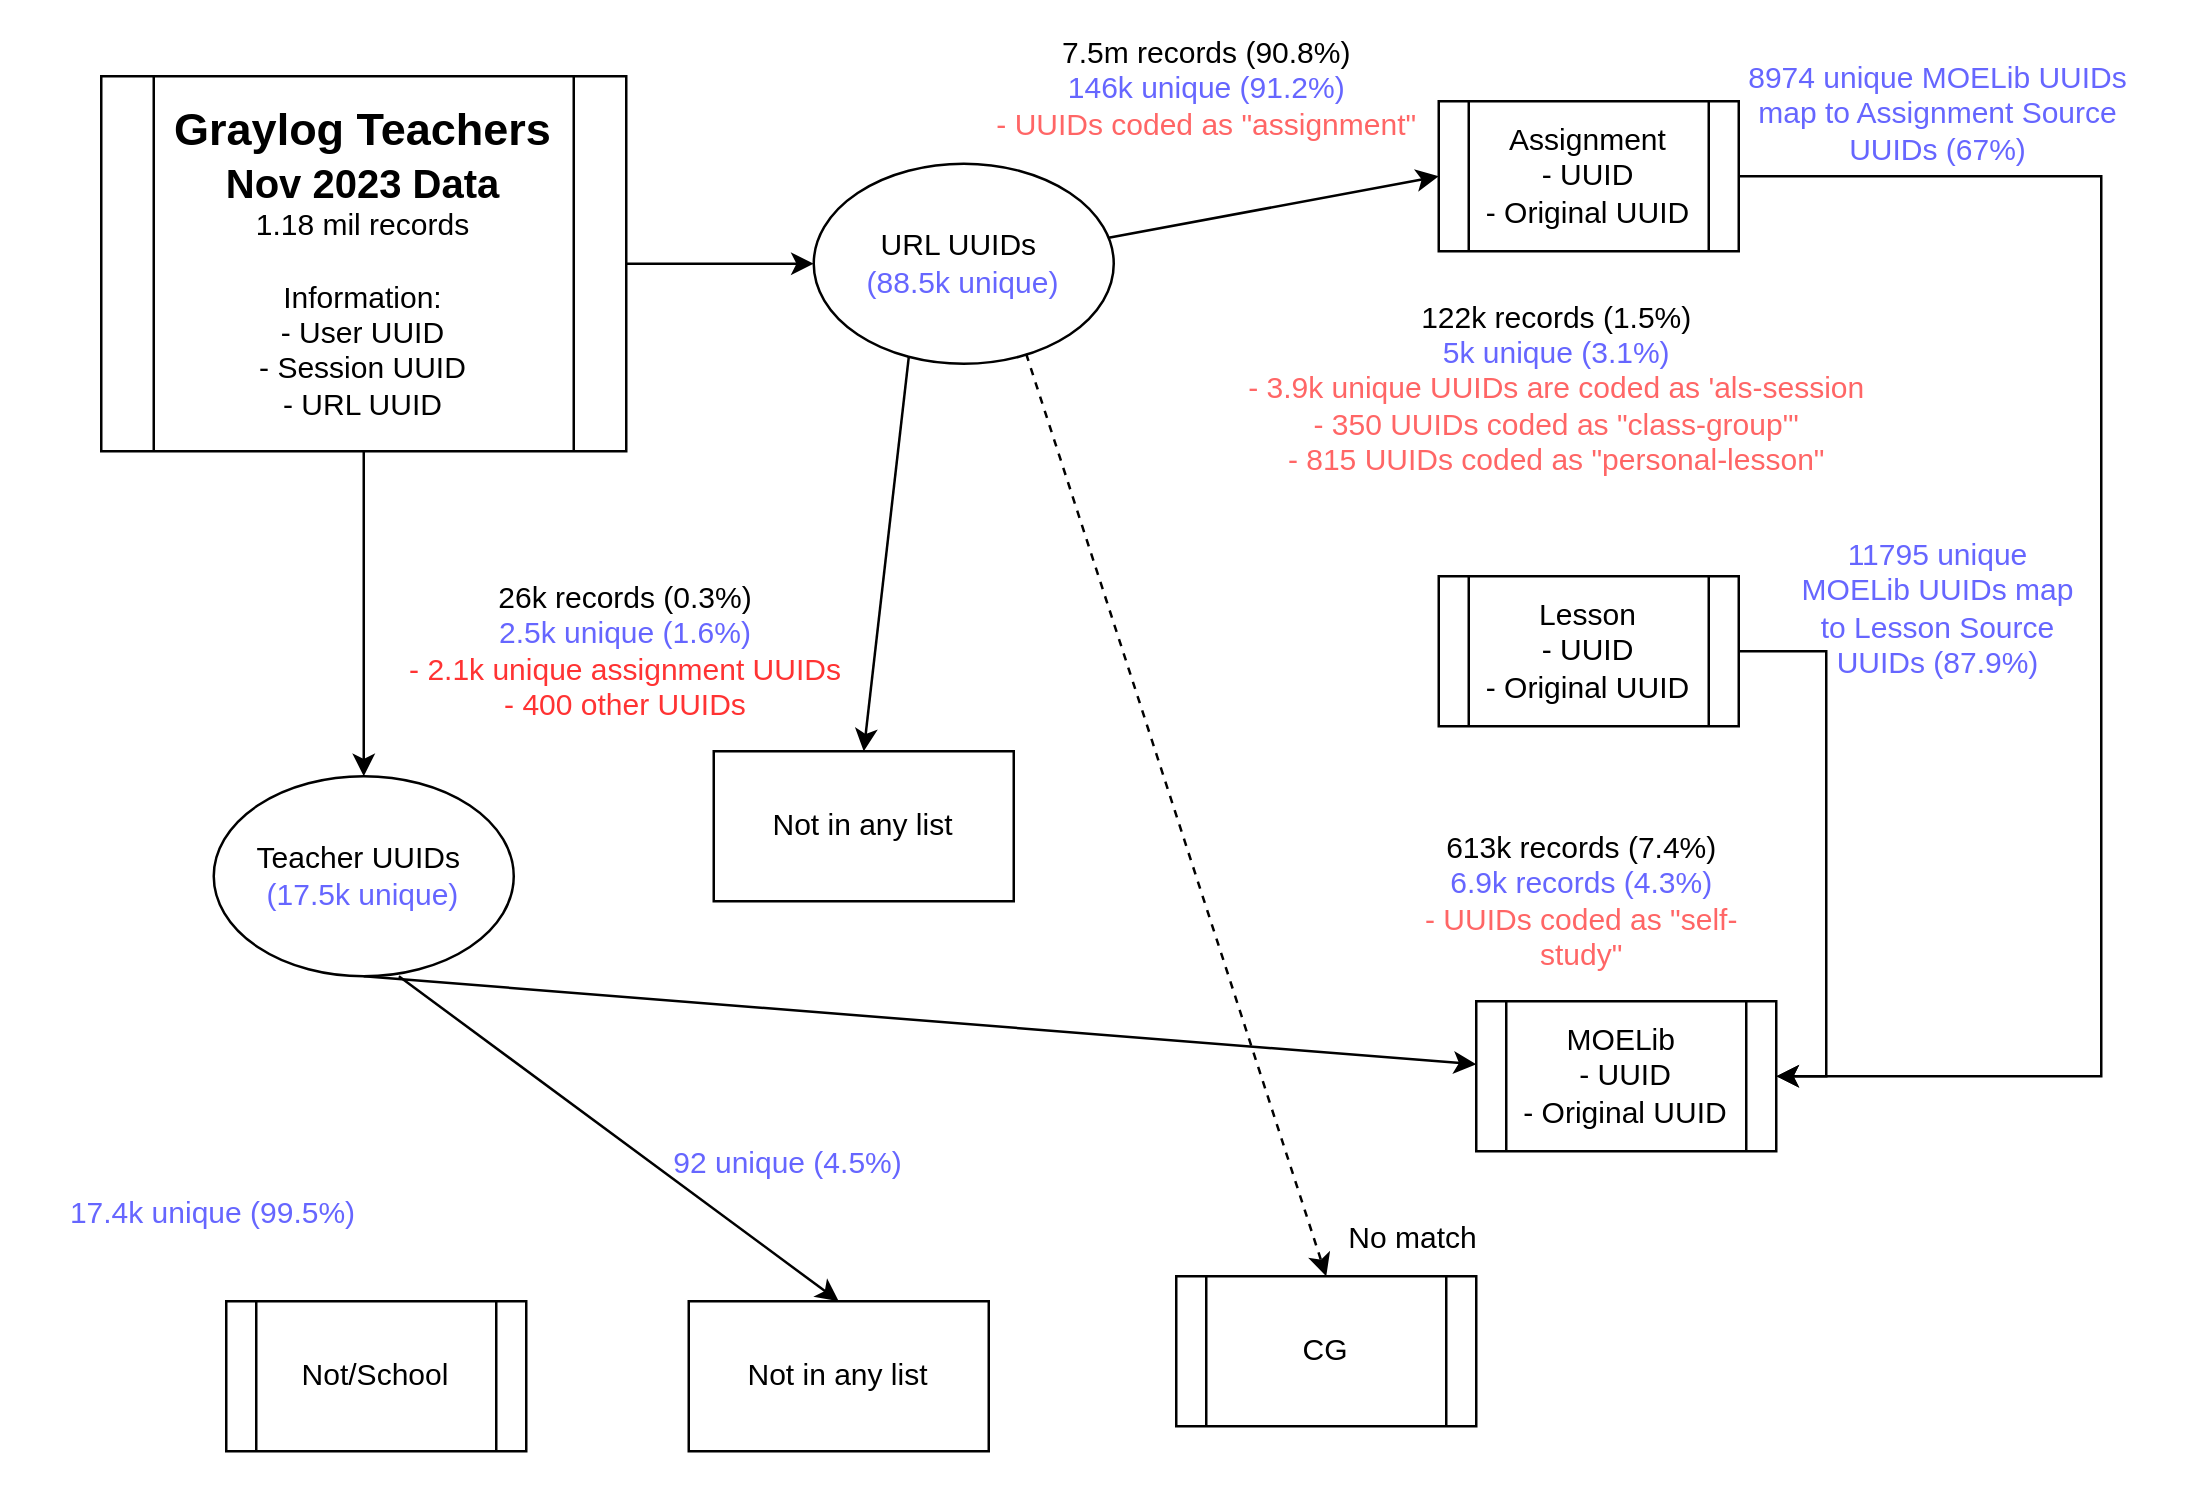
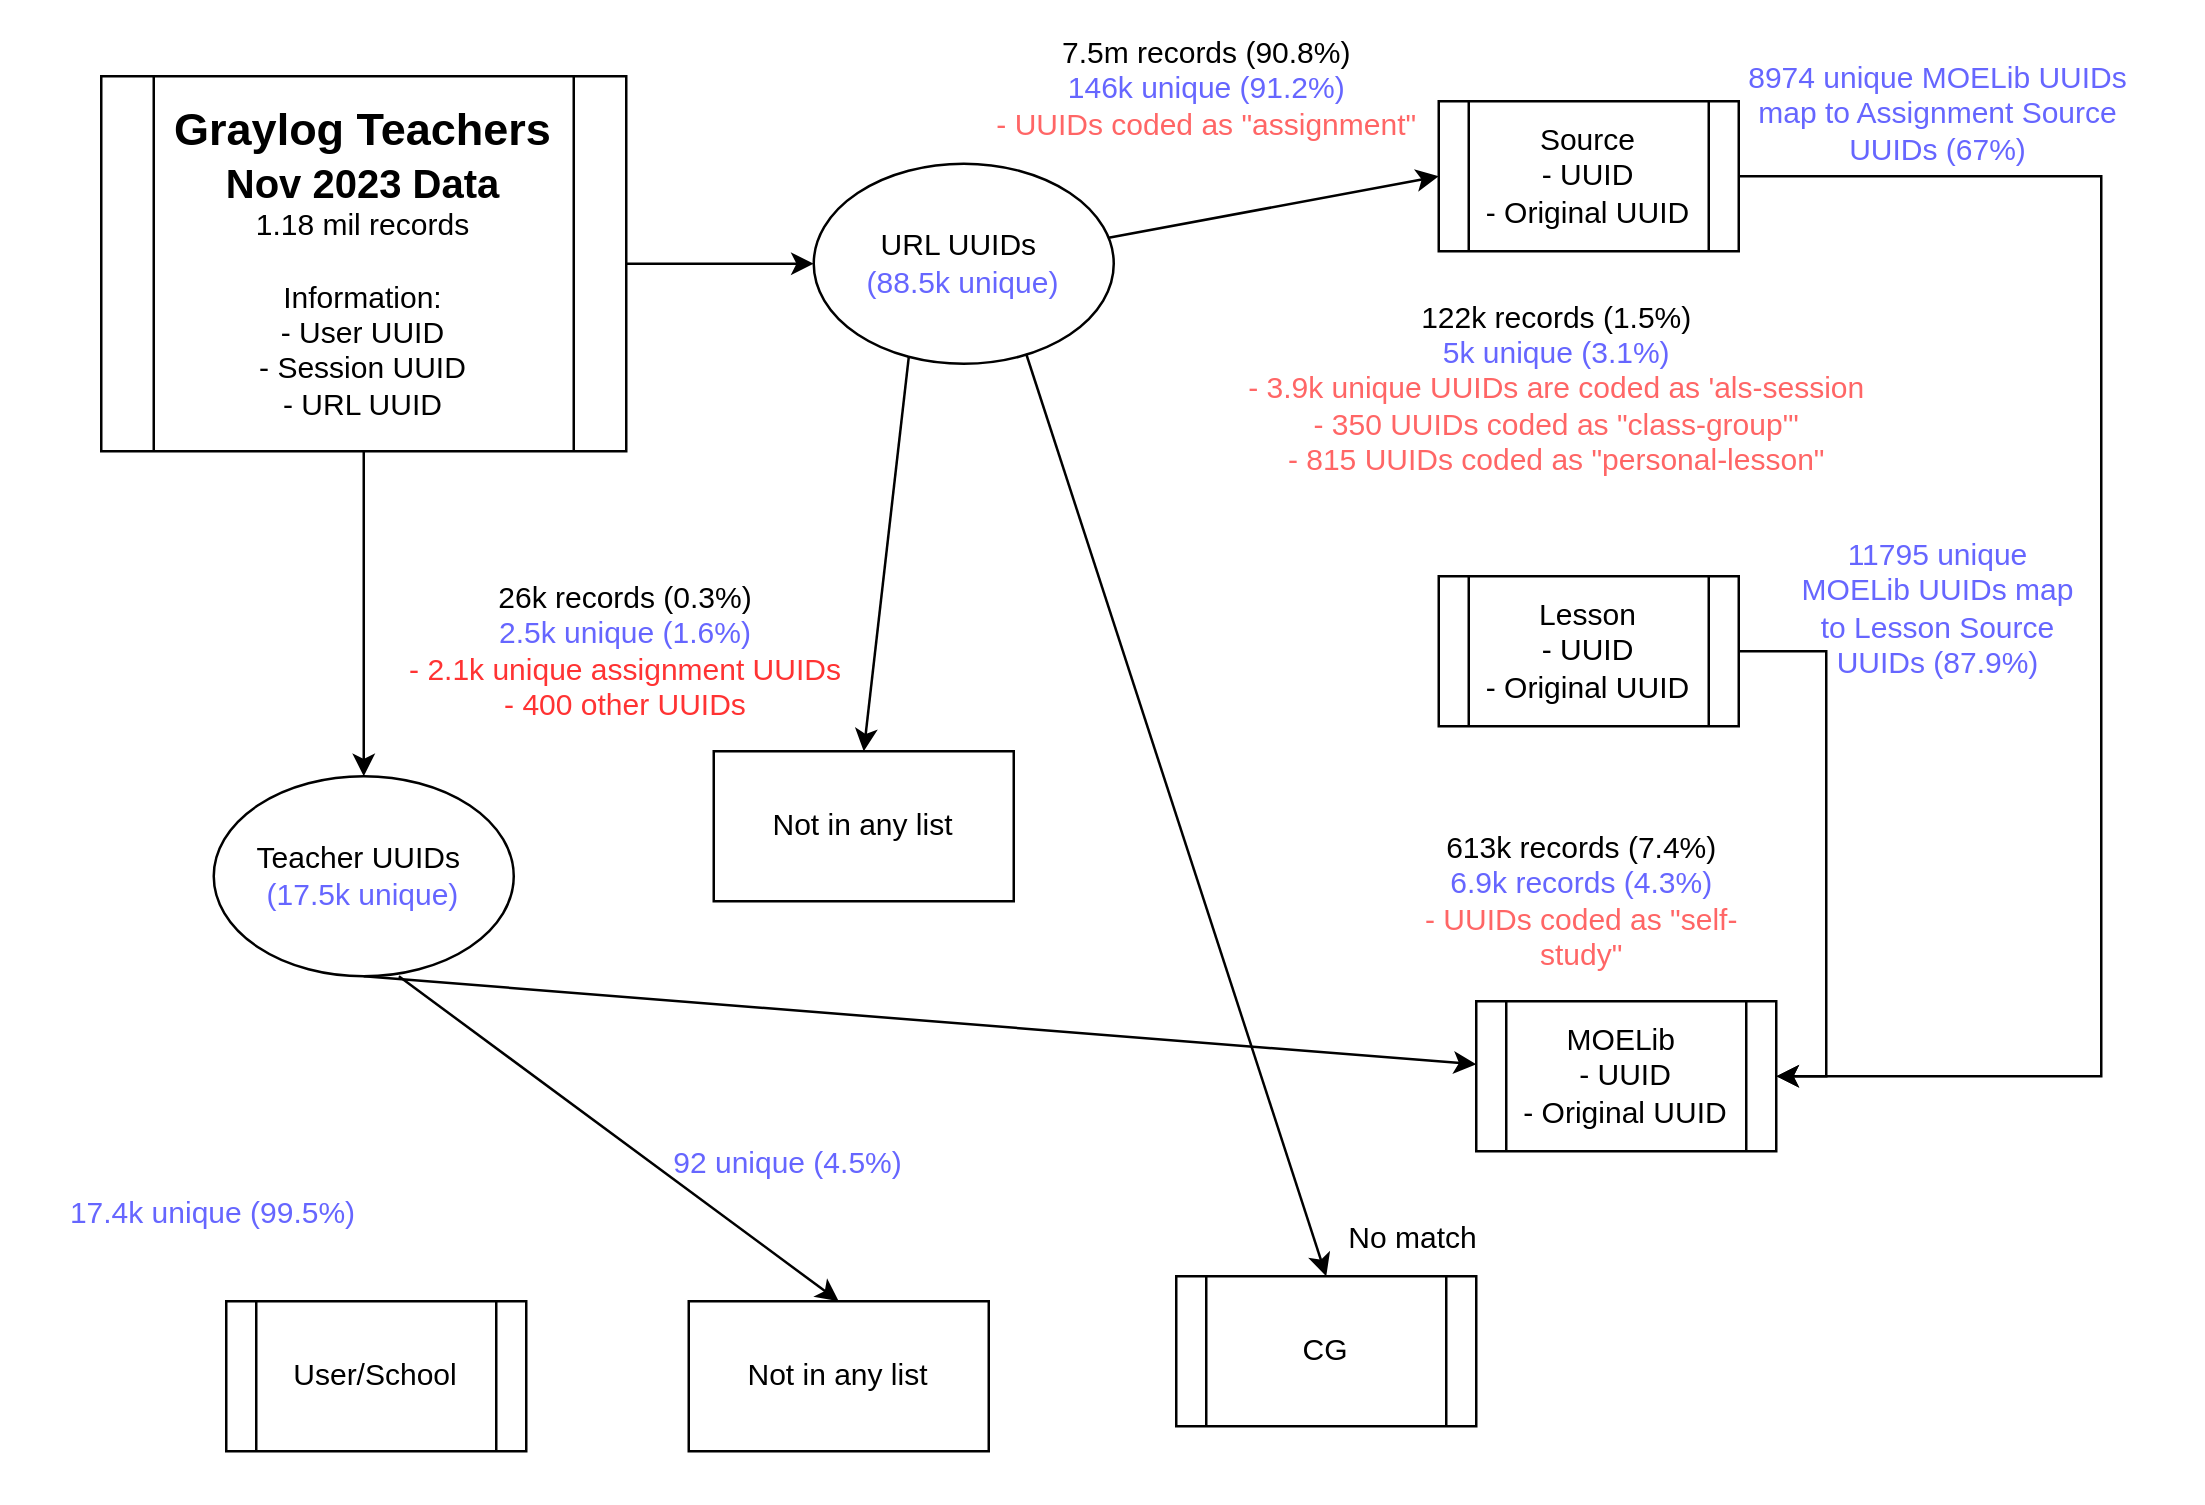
  <mxCell id="0" />
  <mxCell id="1" parent="0" />
  <mxCell id="2" style="edgeStyle=orthogonalEdgeStyle;rounded=0;orthogonalLoop=1;jettySize=auto;html=1;" parent="1" source="4" target="5" edge="1"><mxGeometry relative="1" as="geometry" /></mxCell>
  <mxCell id="3" style="edgeStyle=orthogonalEdgeStyle;rounded=0;orthogonalLoop=1;jettySize=auto;html=1;" parent="1" source="4" target="6" edge="1"><mxGeometry relative="1" as="geometry" /></mxCell>
  <mxCell id="4" value="&lt;font style=&quot;font-size: 18px;&quot;&gt;&lt;b&gt;Graylog Teachers&lt;/b&gt;&lt;/font&gt;&lt;div&gt;&lt;font size=&quot;3&quot;&gt;&lt;b&gt;Nov 2023 Data&lt;/b&gt;&lt;/font&gt;&lt;/div&gt;&lt;div&gt;1.18 mil records&lt;/div&gt;&lt;div&gt;&lt;br&gt;&lt;/div&gt;&lt;div&gt;Information:&lt;br&gt;- User UUID&lt;/div&gt;&lt;div&gt;- Session UUID&lt;/div&gt;&lt;div&gt;- URL UUID&lt;/div&gt;" style="shape=process;whiteSpace=wrap;html=1;backgroundOutline=1;" parent="1" vertex="1"><mxGeometry x="40" y="30" width="210" height="150" as="geometry" /></mxCell>
  <mxCell id="5" value="URL UUIDs&amp;nbsp;&lt;div&gt;&lt;font color=&quot;#6666ff&quot;&gt;(88.5k unique)&lt;/font&gt;&lt;/div&gt;" style="ellipse;whiteSpace=wrap;html=1;" parent="1" vertex="1"><mxGeometry x="325" y="65" width="120" height="80" as="geometry" /></mxCell>
  <mxCell id="6" value="Teacher UUIDs&amp;nbsp;&lt;div&gt;&lt;font color=&quot;#6666ff&quot;&gt;(17.5k unique)&lt;/font&gt;&lt;/div&gt;" style="ellipse;whiteSpace=wrap;html=1;" parent="1" vertex="1"><mxGeometry x="85" y="310" width="120" height="80" as="geometry" /></mxCell>
  <mxCell id="7" style="edgeStyle=orthogonalEdgeStyle;rounded=0;orthogonalLoop=1;jettySize=auto;html=1;entryX=1;entryY=0.5;entryDx=0;entryDy=0;" parent="1" source="8" target="11" edge="1"><mxGeometry relative="1" as="geometry"><Array as="points"><mxPoint x="840" y="70" /><mxPoint x="840" y="430" /></Array></mxGeometry></mxCell>
- <mxCell id="8" value="Assignment&lt;div&gt;&lt;div&gt;- UUID&lt;/div&gt;&lt;/div&gt;&lt;div&gt;- Original UUID&lt;/div&gt;" style="shape=process;whiteSpace=wrap;html=1;backgroundOutline=1;" parent="1" vertex="1"><mxGeometry x="575" y="40" width="120" height="60" as="geometry" /></mxCell>
+ <mxCell id="8" value="Source&lt;div&gt;&lt;div&gt;- UUID&lt;/div&gt;&lt;/div&gt;&lt;div&gt;- Original UUID&lt;/div&gt;" style="shape=process;whiteSpace=wrap;html=1;backgroundOutline=1;" parent="1" vertex="1"><mxGeometry x="575" y="40" width="120" height="60" as="geometry" /></mxCell>
  <mxCell id="9" style="edgeStyle=orthogonalEdgeStyle;rounded=0;orthogonalLoop=1;jettySize=auto;html=1;entryX=1;entryY=0.5;entryDx=0;entryDy=0;" parent="1" source="10" target="11" edge="1"><mxGeometry relative="1" as="geometry"><Array as="points"><mxPoint x="730" y="260" /><mxPoint x="730" y="430" /></Array></mxGeometry></mxCell>
  <mxCell id="10" value="Lesson&lt;div&gt;- UUID&lt;/div&gt;&lt;div&gt;- Original UUID&lt;/div&gt;" style="shape=process;whiteSpace=wrap;html=1;backgroundOutline=1;" parent="1" vertex="1"><mxGeometry x="575" y="230" width="120" height="60" as="geometry" /></mxCell>
  <mxCell id="11" value="MOELib&amp;nbsp;&lt;div&gt;- UUID&lt;/div&gt;&lt;div&gt;- Original UUID&lt;/div&gt;" style="shape=process;whiteSpace=wrap;html=1;backgroundOutline=1;" parent="1" vertex="1"><mxGeometry x="590" y="400" width="120" height="60" as="geometry" /></mxCell>
  <mxCell id="12" value="CG" style="shape=process;whiteSpace=wrap;html=1;backgroundOutline=1;" parent="1" vertex="1"><mxGeometry x="470" y="510" width="120" height="60" as="geometry" /></mxCell>
  <mxCell id="13" value="" style="endArrow=classic;html=1;rounded=0;entryX=0;entryY=0.5;entryDx=0;entryDy=0;" parent="1" source="5" target="8" edge="1"><mxGeometry width="50" height="50" relative="1" as="geometry"><mxPoint x="205" y="350" as="sourcePoint" /><mxPoint x="255" y="300" as="targetPoint" /></mxGeometry></mxCell>
- <mxCell id="14" value="" style="endArrow=classic;html=1;rounded=0;entryX=0.5;entryY=0;entryDx=0;entryDy=0;exitX=0.708;exitY=0.95;exitDx=0;exitDy=0;exitPerimeter=0;dashed=1;" parent="1" source="5" target="12" edge="1"><mxGeometry width="50" height="50" relative="1" as="geometry"><mxPoint x="205" y="350" as="sourcePoint" /><mxPoint x="255" y="300" as="targetPoint" /></mxGeometry></mxCell>
+ <mxCell id="14" value="" style="endArrow=classic;html=1;rounded=0;entryX=0.5;entryY=0;entryDx=0;entryDy=0;exitX=0.708;exitY=0.95;exitDx=0;exitDy=0;exitPerimeter=0;" parent="1" source="5" target="12" edge="1"><mxGeometry width="50" height="50" relative="1" as="geometry"><mxPoint x="205" y="350" as="sourcePoint" /><mxPoint x="255" y="300" as="targetPoint" /></mxGeometry></mxCell>
  <mxCell id="15" value="Not in any list" style="rounded=0;whiteSpace=wrap;html=1;" parent="1" vertex="1"><mxGeometry x="285" y="300" width="120" height="60" as="geometry" /></mxCell>
  <mxCell id="16" value="" style="endArrow=classic;html=1;rounded=0;entryX=0.5;entryY=0;entryDx=0;entryDy=0;exitX=0.317;exitY=0.963;exitDx=0;exitDy=0;exitPerimeter=0;" parent="1" source="5" target="15" edge="1"><mxGeometry width="50" height="50" relative="1" as="geometry"><mxPoint x="205" y="350" as="sourcePoint" /><mxPoint x="255" y="300" as="targetPoint" /></mxGeometry></mxCell>
  <mxCell id="17" value="&lt;div&gt;7.5m records (90.8%)&lt;/div&gt;&lt;font color=&quot;#6666ff&quot;&gt;146k unique (91.2%)&lt;/font&gt;&lt;div&gt;&lt;span style=&quot;caret-color: rgb(102, 102, 255);&quot;&gt;&lt;font color=&quot;#ff6666&quot;&gt;- UUIDs coded as &quot;assignment&quot;&lt;/font&gt;&lt;/span&gt;&lt;/div&gt;" style="text;html=1;align=center;verticalAlign=middle;whiteSpace=wrap;rounded=0;" parent="1" vertex="1"><mxGeometry x="395" y="20" width="175" height="30" as="geometry" /></mxCell>
  <mxCell id="18" value="&lt;div&gt;122k records (1.5%)&lt;/div&gt;&lt;font color=&quot;#6666ff&quot;&gt;5k unique (3.1%)&lt;/font&gt;&lt;div&gt;&lt;span style=&quot;caret-color: rgb(102, 102, 255);&quot;&gt;&lt;font color=&quot;#ff6666&quot;&gt;- 3.9k unique UUIDs are coded as 'als-session&lt;/font&gt;&lt;/span&gt;&lt;/div&gt;&lt;div&gt;&lt;font color=&quot;#ff6666&quot;&gt;&lt;span style=&quot;caret-color: rgb(102, 102, 255);&quot;&gt;- 350 UUIDs coded as &quot;class-group&quot;&lt;/span&gt;&lt;span style=&quot;caret-color: rgb(102, 102, 255);&quot;&gt;'&lt;/span&gt;&lt;/font&gt;&lt;/div&gt;&lt;div&gt;&lt;span style=&quot;caret-color: rgb(102, 102, 255);&quot;&gt;&lt;font color=&quot;#ff6666&quot;&gt;- 815 UUIDs coded as &quot;personal-lesson&quot;&lt;/font&gt;&lt;/span&gt;&lt;/div&gt;" style="text;html=1;align=center;verticalAlign=middle;whiteSpace=wrap;rounded=0;" parent="1" vertex="1"><mxGeometry x="490" y="140" width="265" height="30" as="geometry" /></mxCell>
  <mxCell id="19" value="&lt;div&gt;613k records (7.4%)&lt;br&gt;&lt;/div&gt;&lt;font color=&quot;#6666ff&quot;&gt;6.9k records (4.3%)&lt;/font&gt;&lt;div&gt;&lt;font color=&quot;#ff6666&quot;&gt;- UUIDs coded as &quot;self-study&quot;&lt;/font&gt;&lt;/div&gt;" style="text;html=1;align=center;verticalAlign=middle;whiteSpace=wrap;rounded=0;" parent="1" vertex="1"><mxGeometry x="555" y="330" width="155" height="60" as="geometry" /></mxCell>
  <mxCell id="20" value="&lt;div&gt;26k records (0.3%)&lt;/div&gt;&lt;font color=&quot;#6666ff&quot;&gt;2.5k unique&amp;nbsp;&lt;/font&gt;&lt;span style=&quot;color: rgb(102, 102, 255);&quot;&gt;(1.6%)&lt;/span&gt;&lt;div&gt;&lt;font color=&quot;#ff3333&quot;&gt;- 2.1k unique assignment UUIDs&lt;/font&gt;&lt;/div&gt;&lt;div&gt;&lt;font color=&quot;#ff3333&quot;&gt;&lt;span style=&quot;caret-color: rgb(255, 51, 51);&quot;&gt;- 400 other UUIDs&lt;/span&gt;&lt;/font&gt;&lt;/div&gt;" style="text;html=1;align=center;verticalAlign=middle;whiteSpace=wrap;rounded=0;" parent="1" vertex="1"><mxGeometry x="160" y="245" width="180" height="30" as="geometry" /></mxCell>
- <mxCell id="21" value="Not/School" style="shape=process;whiteSpace=wrap;html=1;backgroundOutline=1;" parent="1" vertex="1"><mxGeometry x="90" y="520" width="120" height="60" as="geometry" /></mxCell>
+ <mxCell id="21" value="User/School" style="shape=process;whiteSpace=wrap;html=1;backgroundOutline=1;" parent="1" vertex="1"><mxGeometry x="90" y="520" width="120" height="60" as="geometry" /></mxCell>
  <mxCell id="22" value="" style="endArrow=classic;html=1;rounded=0;exitX=0.5;exitY=1;exitDx=0;exitDy=0;" parent="1" source="6" target="11" edge="1"><mxGeometry width="50" height="50" relative="1" as="geometry"><mxPoint x="290" y="320" as="sourcePoint" /><mxPoint x="340" y="270" as="targetPoint" /></mxGeometry></mxCell>
  <mxCell id="23" value="&lt;font color=&quot;#6666ff&quot;&gt;17.4k unique (99.5%)&lt;/font&gt;" style="text;html=1;align=center;verticalAlign=middle;whiteSpace=wrap;rounded=0;" parent="1" vertex="1"><mxGeometry x="20" y="470" width="130" height="30" as="geometry" /></mxCell>
  <mxCell id="24" value="Not in any list" style="rounded=0;whiteSpace=wrap;html=1;" parent="1" vertex="1"><mxGeometry x="275" y="520" width="120" height="60" as="geometry" /></mxCell>
  <mxCell id="25" value="" style="endArrow=classic;html=1;rounded=0;exitX=0.617;exitY=1;exitDx=0;exitDy=0;exitPerimeter=0;entryX=0.5;entryY=0;entryDx=0;entryDy=0;" parent="1" source="6" target="24" edge="1"><mxGeometry width="50" height="50" relative="1" as="geometry"><mxPoint x="290" y="300" as="sourcePoint" /><mxPoint x="340" y="250" as="targetPoint" /></mxGeometry></mxCell>
  <mxCell id="26" value="&lt;font color=&quot;#6666ff&quot;&gt;92 unique (4.5%)&lt;/font&gt;" style="text;html=1;align=center;verticalAlign=middle;whiteSpace=wrap;rounded=0;" parent="1" vertex="1"><mxGeometry x="260" y="450" width="110" height="30" as="geometry" /></mxCell>
  <mxCell id="27" value="No match" style="text;html=1;align=center;verticalAlign=middle;whiteSpace=wrap;rounded=0;" parent="1" vertex="1"><mxGeometry x="505" y="480" width="120" height="30" as="geometry" /></mxCell>
  <mxCell id="28" value="&lt;font color=&quot;#6666ff&quot;&gt;8974 unique MOELib UUIDs map to Assignment Source UUIDs (67%)&lt;/font&gt;" style="text;html=1;align=center;verticalAlign=middle;whiteSpace=wrap;rounded=0;" parent="1" vertex="1"><mxGeometry x="690" y="30" width="170" height="30" as="geometry" /></mxCell>
  <mxCell id="29" value="&lt;font color=&quot;#6666ff&quot;&gt;11795 unique MOELib UUIDs map to Lesson Source UUIDs (87.9%)&lt;/font&gt;" style="text;html=1;align=center;verticalAlign=middle;whiteSpace=wrap;rounded=0;" parent="1" vertex="1"><mxGeometry x="715" y="240" width="120" height="5" as="geometry" /></mxCell>
